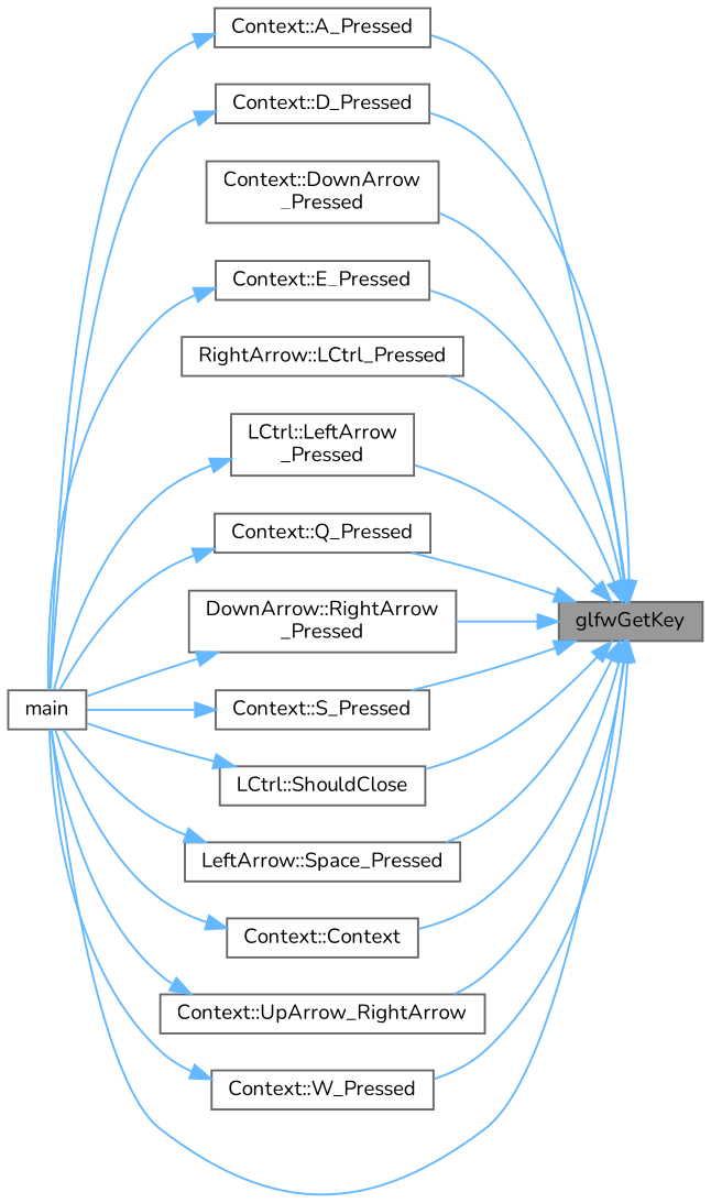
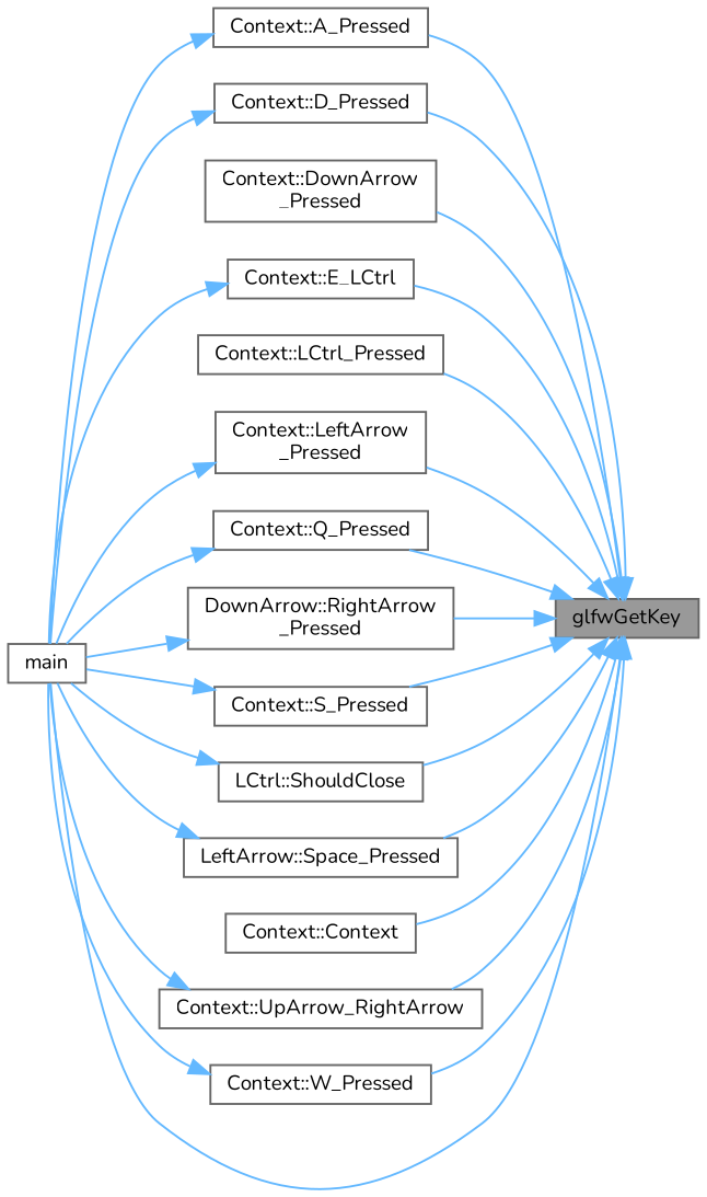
  digraph {
    fontname=Nunito
    rankdir=RL
    node [color=grey40 fillcolor=white fontname=Nunito fontsize=10 shape=box style=filled]
    edge [color=steelblue1 dir=back fontname=Nunito fontsize=10 labelfontname=Helvetica labelfontsize=10 style=solid]
    n1 [color=gray40 fillcolor=grey60 fontcolor=black height=0.2 label=glfwGetKey width=0.4]
    n2 [height=0.2 label="Context::A_Pressed" width=0.4]
    n3 [height=0.2 label="Context::D_Pressed" width=0.4]
    n4 [height=0.2 label="Context::DownArrow\l_Pressed" width=0.4]
-   n5 [height=0.2 label="Context::E_Pressed" width=0.4]
-   n6 [height=0.2 label="RightArrow::LCtrl_Pressed" width=0.4]
-   n7 [height=0.2 label="LCtrl::LeftArrow\l_Pressed" width=0.4]
+   n5 [height=0.2 label="Context::E_LCtrl" width=0.4]
+   n6 [height=0.2 label="Context::LCtrl_Pressed" width=0.4]
+   n7 [height=0.2 label="Context::LeftArrow\l_Pressed" width=0.4]
    n8 [height=0.2 label="Context::Q_Pressed" width=0.4]
    n9 [height=0.2 label="DownArrow::RightArrow\l_Pressed" width=0.4]
    n10 [height=0.2 label="Context::S_Pressed" width=0.4]
    n11 [height=0.2 label="LCtrl::ShouldClose" width=0.4]
    n12 [height=0.2 label="LeftArrow::Space_Pressed" width=0.4]
    n13 [height=0.2 label="Context::Context" width=0.4]
    n14 [height=0.2 label="Context::UpArrow_RightArrow" width=0.4]
    n15 [height=0.2 label="Context::W_Pressed" width=0.4]
    n16 [height=0.2 label=main width=0.4]
    n1 -> n2
    n1 -> n3
    n1 -> n4
    n1 -> n5
    n1 -> n6
    n1 -> n7
    n1 -> n8
    n1 -> n9
    n1 -> n10
    n1 -> n11
    n1 -> n12
    n1 -> n13
    n1 -> n14
    n1 -> n15
    n1 -> n16
    n2 -> n16
    n3 -> n16
    n5 -> n16
    n7 -> n16
    n8 -> n16
    n9 -> n16
    n10 -> n16
    n11 -> n16
    n12 -> n16
-   n13 -> n16
    n14 -> n16
    n15 -> n16
  }
